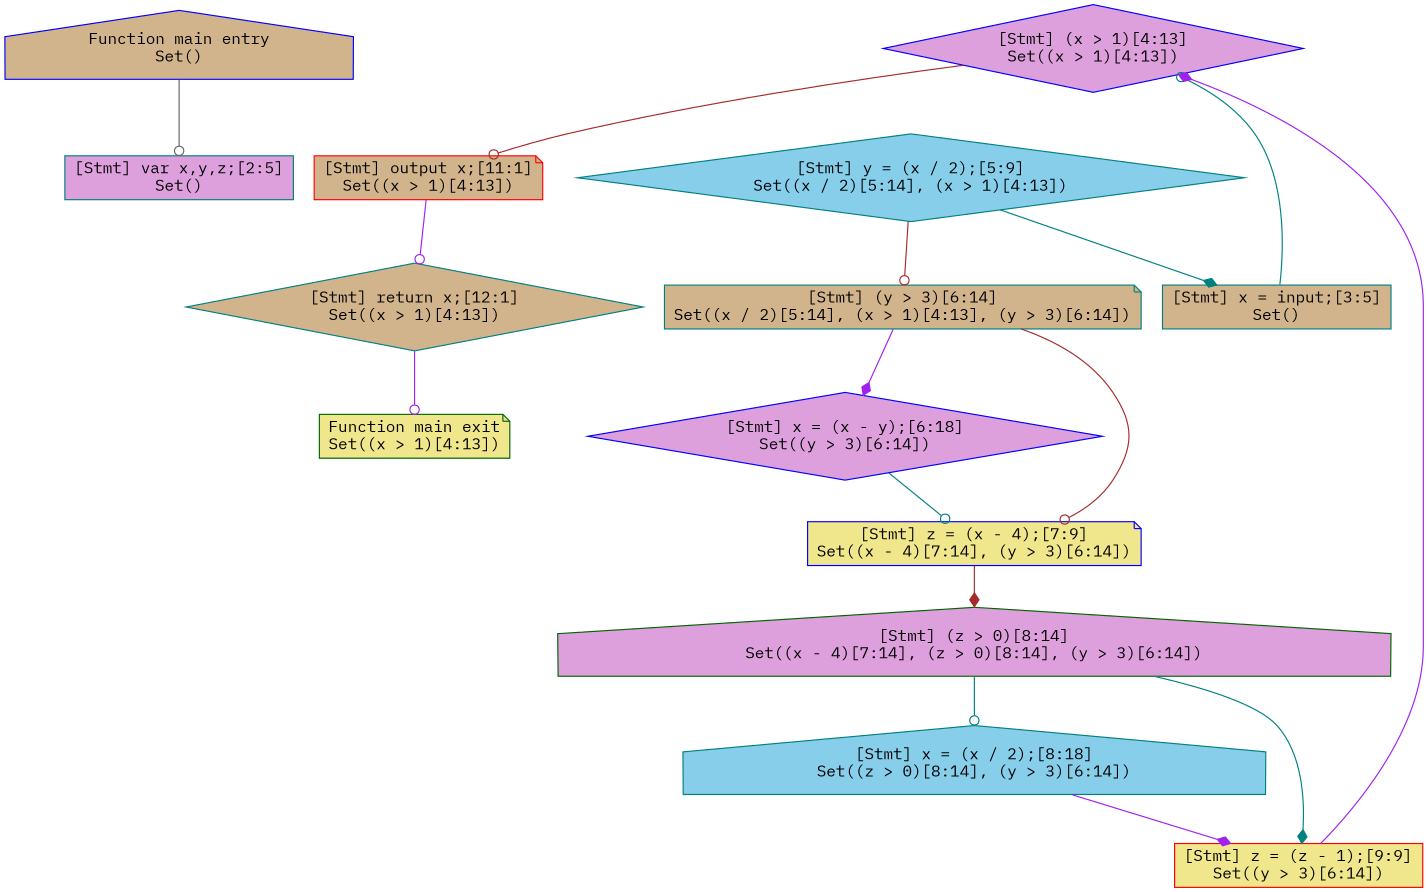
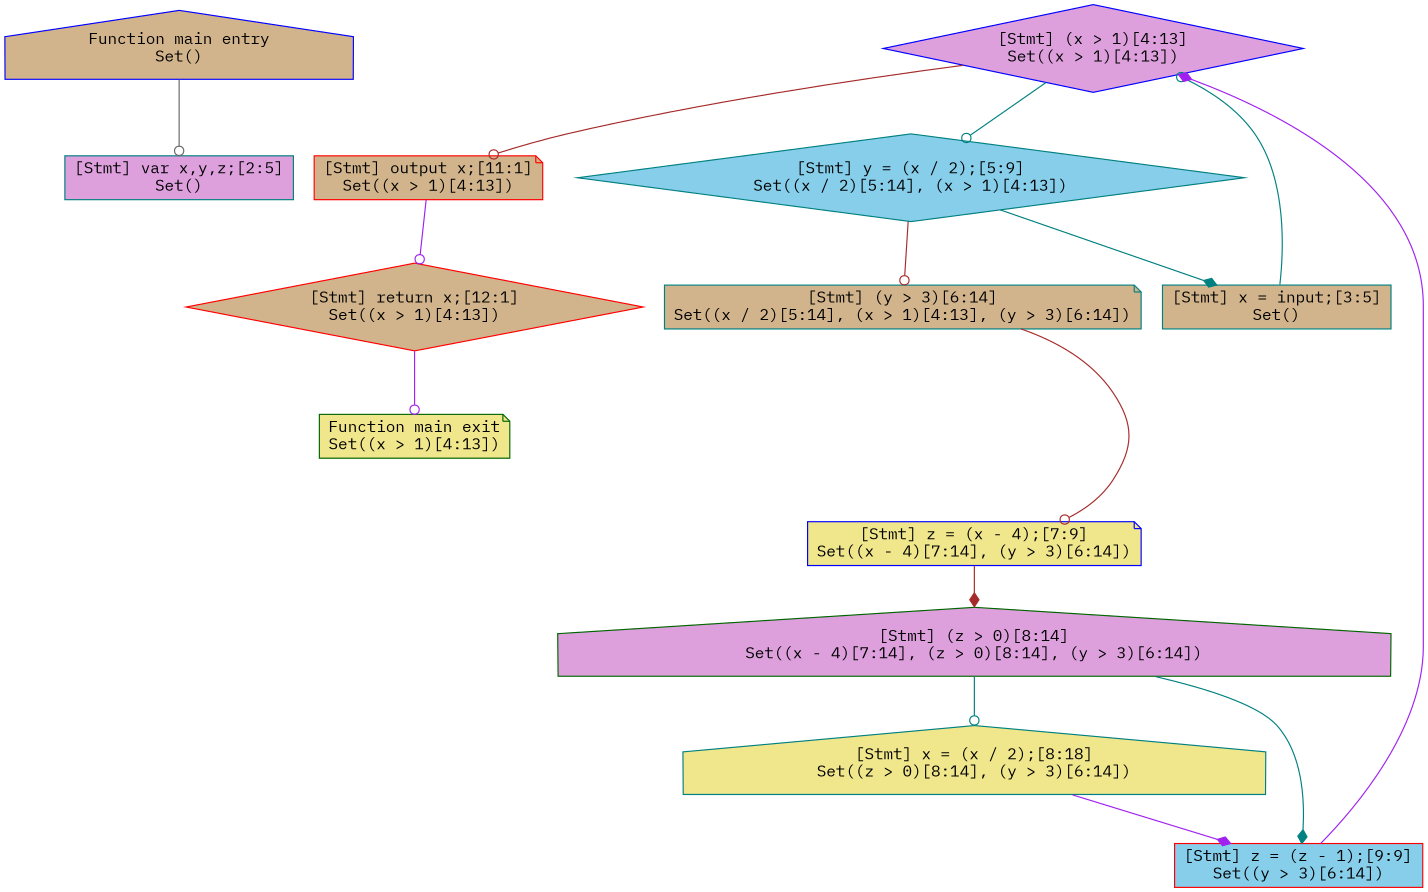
  digraph {
    fontname="IBM Plex Mono"
    node [color=teal fillcolor=tan fontname="IBM Plex Mono" shape=note style=filled]
    edge [arrowhead=odot color=teal fontname="IBM Plex Mono"]
    n1 [color=blue label="Function main entry\nSet()" shape=house]
    n2 [fillcolor=plum label="[Stmt] var x,y,z;[2:5]\nSet()" shape=box]
    n3 [color=darkgreen fillcolor=khaki label="Function main exit\nSet((x \> 1)[4:13])"]
    n4 [color=blue fillcolor=plum label="[Stmt] (x \> 1)[4:13]\nSet((x \> 1)[4:13])" shape=diamond]
    n5 [color=red label="[Stmt] output x;[11:1]\nSet((x \> 1)[4:13])"]
    n6 [fillcolor=skyblue label="[Stmt] y = (x / 2);[5:9]\nSet((x / 2)[5:14], (x \> 1)[4:13])" shape=diamond]
-   n7 [label="[Stmt] return x;[12:1]\nSet((x \> 1)[4:13])" shape=diamond]
+   n7 [color=red label="[Stmt] return x;[12:1]\nSet((x \> 1)[4:13])" shape=diamond]
    n8 [label="[Stmt] (y \> 3)[6:14]\nSet((x / 2)[5:14], (x \> 1)[4:13], (y \> 3)[6:14])"]
    n9 [label="[Stmt] x = input;[3:5]\nSet()" shape=box]
-   n10 [color=blue fillcolor=plum label="[Stmt] x = (x - y);[6:18]\nSet((y \> 3)[6:14])" shape=diamond]
    n11 [color=blue fillcolor=khaki label="[Stmt] z = (x - 4);[7:9]\nSet((x - 4)[7:14], (y \> 3)[6:14])"]
    n12 [color=darkgreen fillcolor=plum label="[Stmt] (z \> 0)[8:14]\nSet((x - 4)[7:14], (z \> 0)[8:14], (y \> 3)[6:14])" shape=house]
-   n13 [fillcolor=skyblue label="[Stmt] x = (x / 2);[8:18]\nSet((z \> 0)[8:14], (y \> 3)[6:14])" shape=house]
-   n14 [color=red fillcolor=khaki label="[Stmt] z = (z - 1);[9:9]\nSet((y \> 3)[6:14])" shape=box]
+   n13 [fillcolor=khaki label="[Stmt] x = (x / 2);[8:18]\nSet((z \> 0)[8:14], (y \> 3)[6:14])" shape=house]
+   n14 [color=red fillcolor=skyblue label="[Stmt] z = (z - 1);[9:9]\nSet((y \> 3)[6:14])" shape=box]
    n1 -> n2 [color=gray40]
    n4 -> n5 [color=brown]
+   n4 -> n6
    n5 -> n7 [color=purple]
    n6 -> n8 [color=brown]
    n6 -> n9 [arrowhead=diamond]
    n7 -> n3 [color=purple]
-   n8 -> n10 [arrowhead=diamond color=purple]
    n8 -> n11 [color=brown]
    n9 -> n4
-   n10 -> n11
    n11 -> n12 [arrowhead=diamond color=brown]
    n12 -> n13
    n12 -> n14 [arrowhead=diamond]
    n13 -> n14 [arrowhead=diamond color=purple]
    n14 -> n4 [arrowhead=diamond color=purple]
  }
